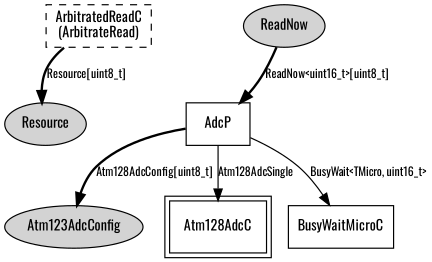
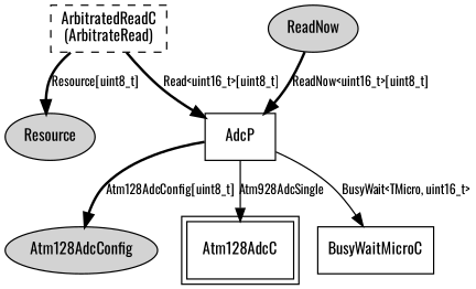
  digraph {
    fontname=Oswald
    node [fontname=Oswald fontsize=12 shape=box]
    edge [fontname=Oswald fontsize=10 style=bold]
    n1 [label="ArbitratedReadC\n(ArbitrateRead)" style=dashed]
    AdcP
    n3 [label=Resource shape=ellipse style=filled]
-   n4 [label=Atm123AdcConfig shape=ellipse style=filled]
+   n4 [label=Atm128AdcConfig shape=ellipse style=filled]
    Atm128AdcC [peripheries=2]
    BusyWaitMicroC
    n7 [label=ReadNow shape=ellipse style=filled]
+   n1 -> AdcP [label="Read<uint16_t>[uint8_t]"]
    n1 -> n3 [label="Resource[uint8_t]"]
    AdcP -> n4 [label="Atm128AdcConfig[uint8_t]"]
-   AdcP -> Atm128AdcC [label=Atm128AdcSingle style=""]
+   AdcP -> Atm128AdcC [label=Atm928AdcSingle style=""]
    AdcP -> BusyWaitMicroC [label="BusyWait<TMicro, uint16_t>" style=""]
    n7 -> AdcP [label="ReadNow<uint16_t>[uint8_t]"]
  }
